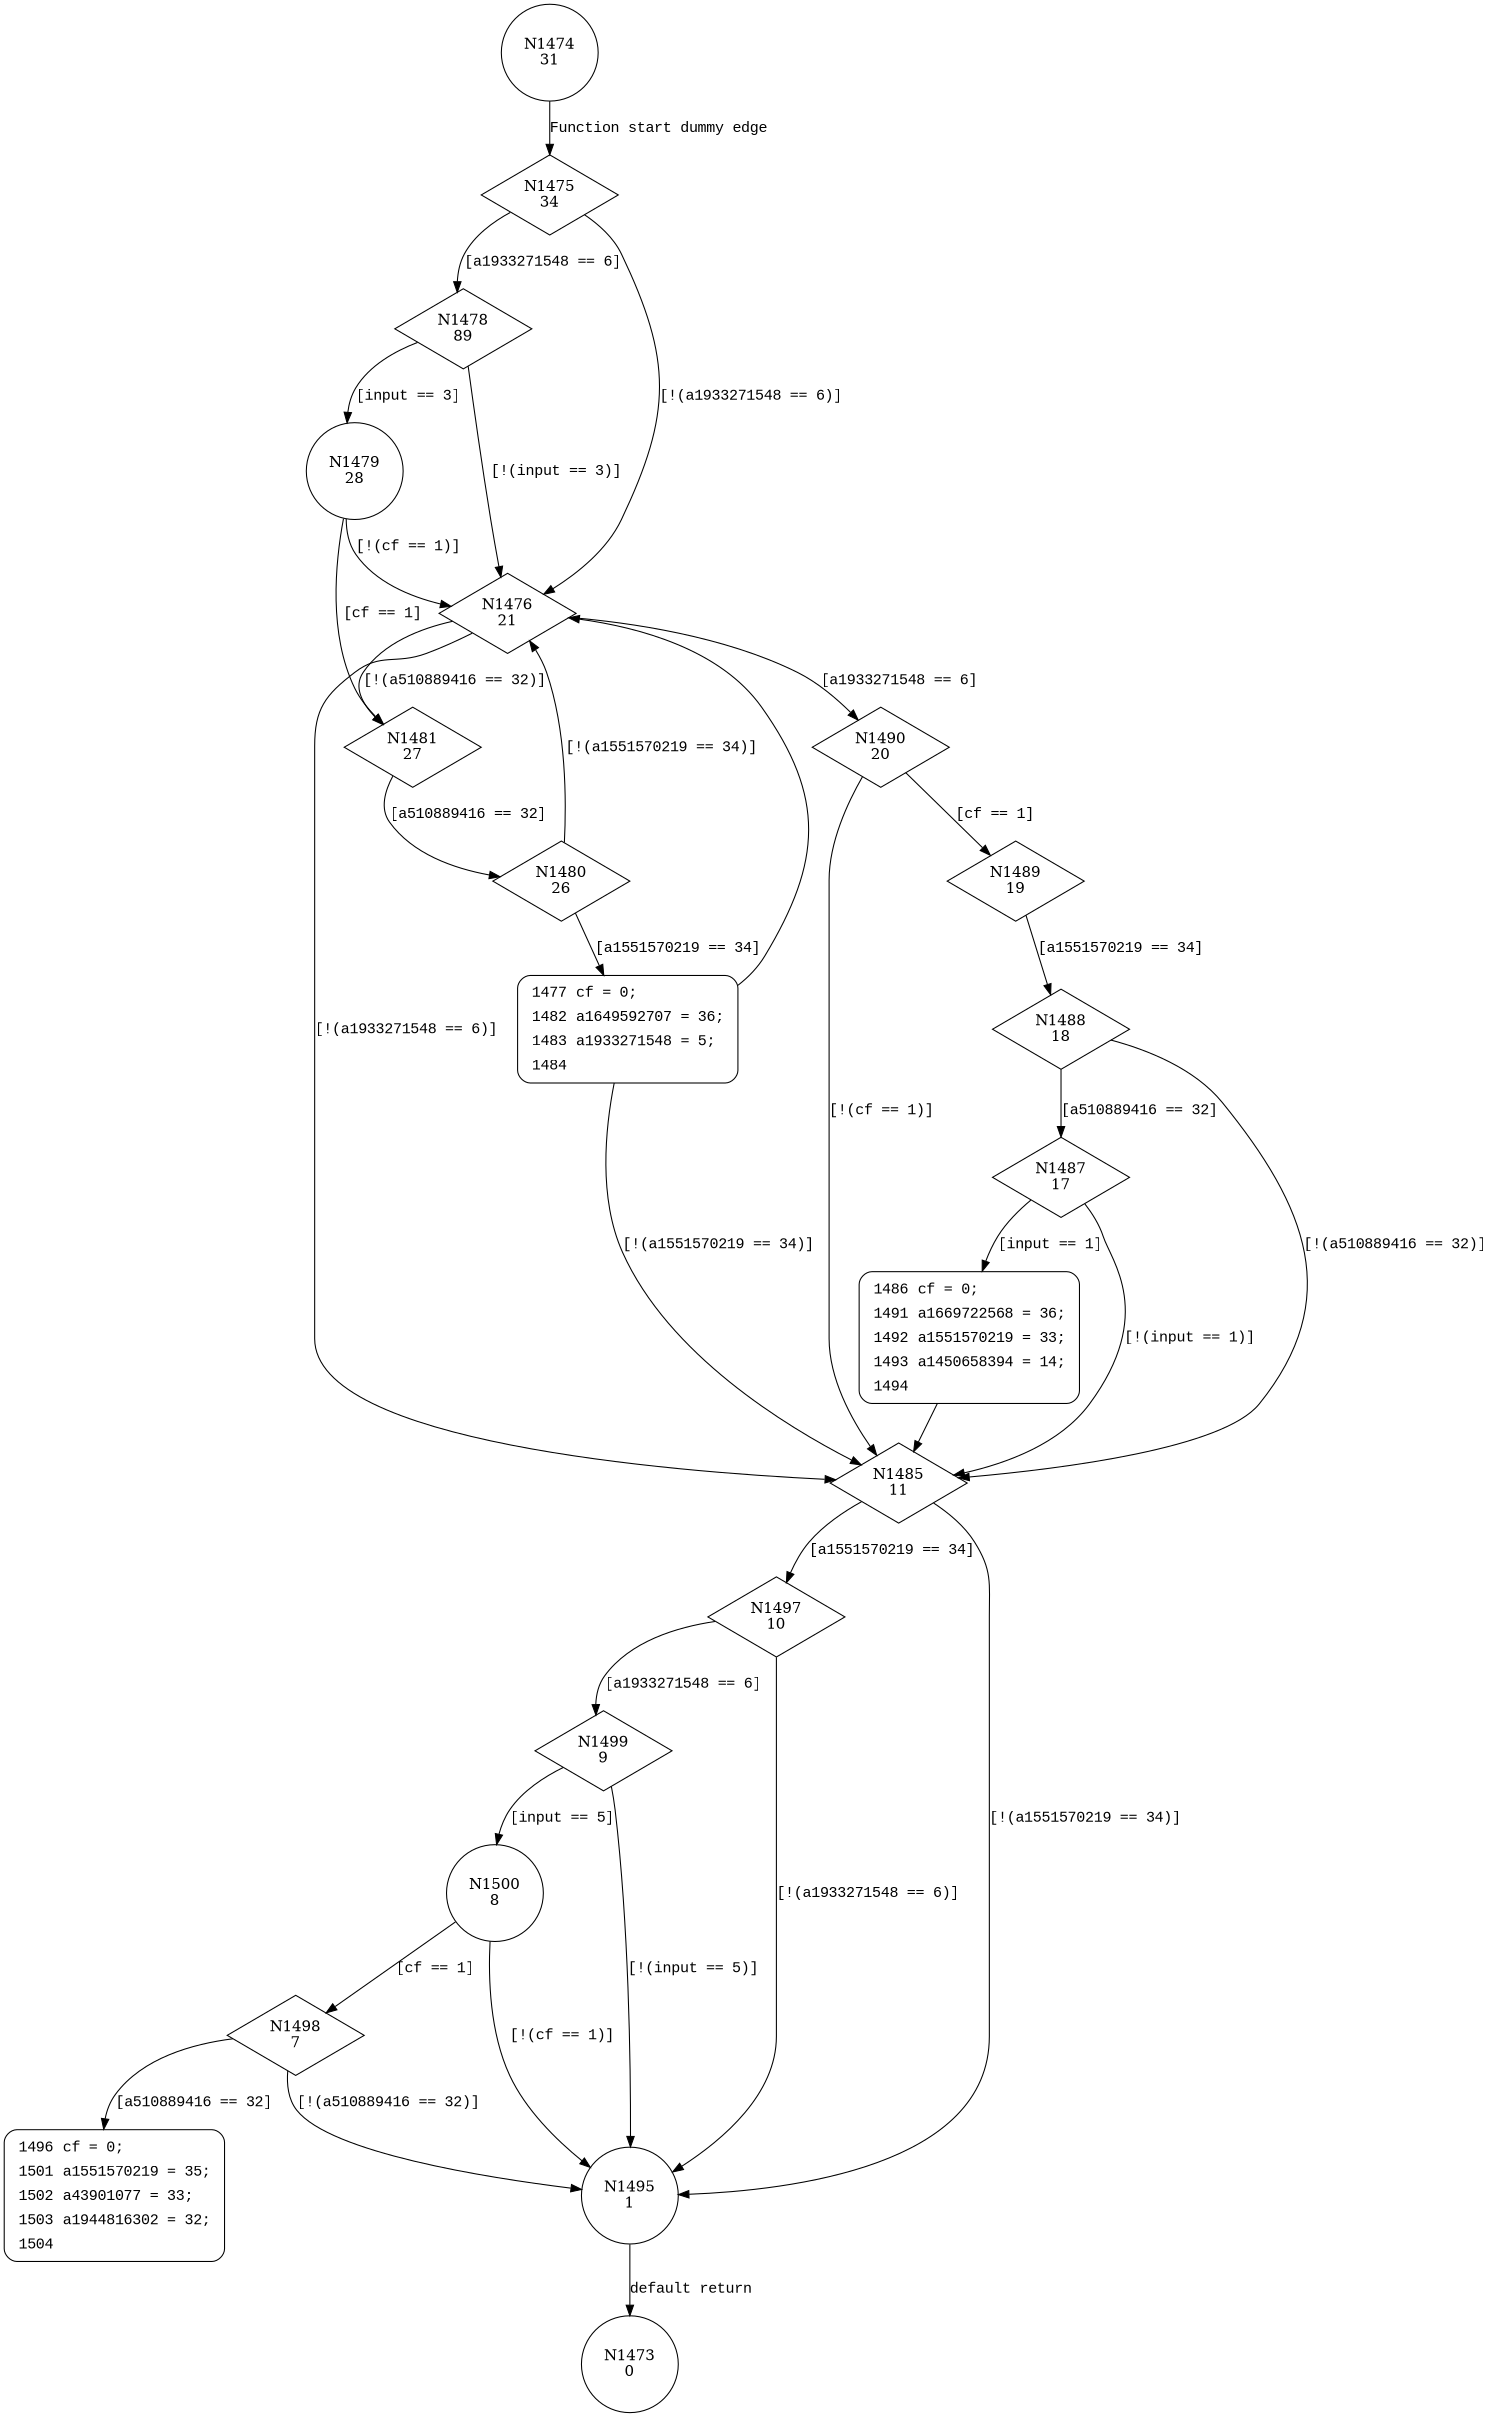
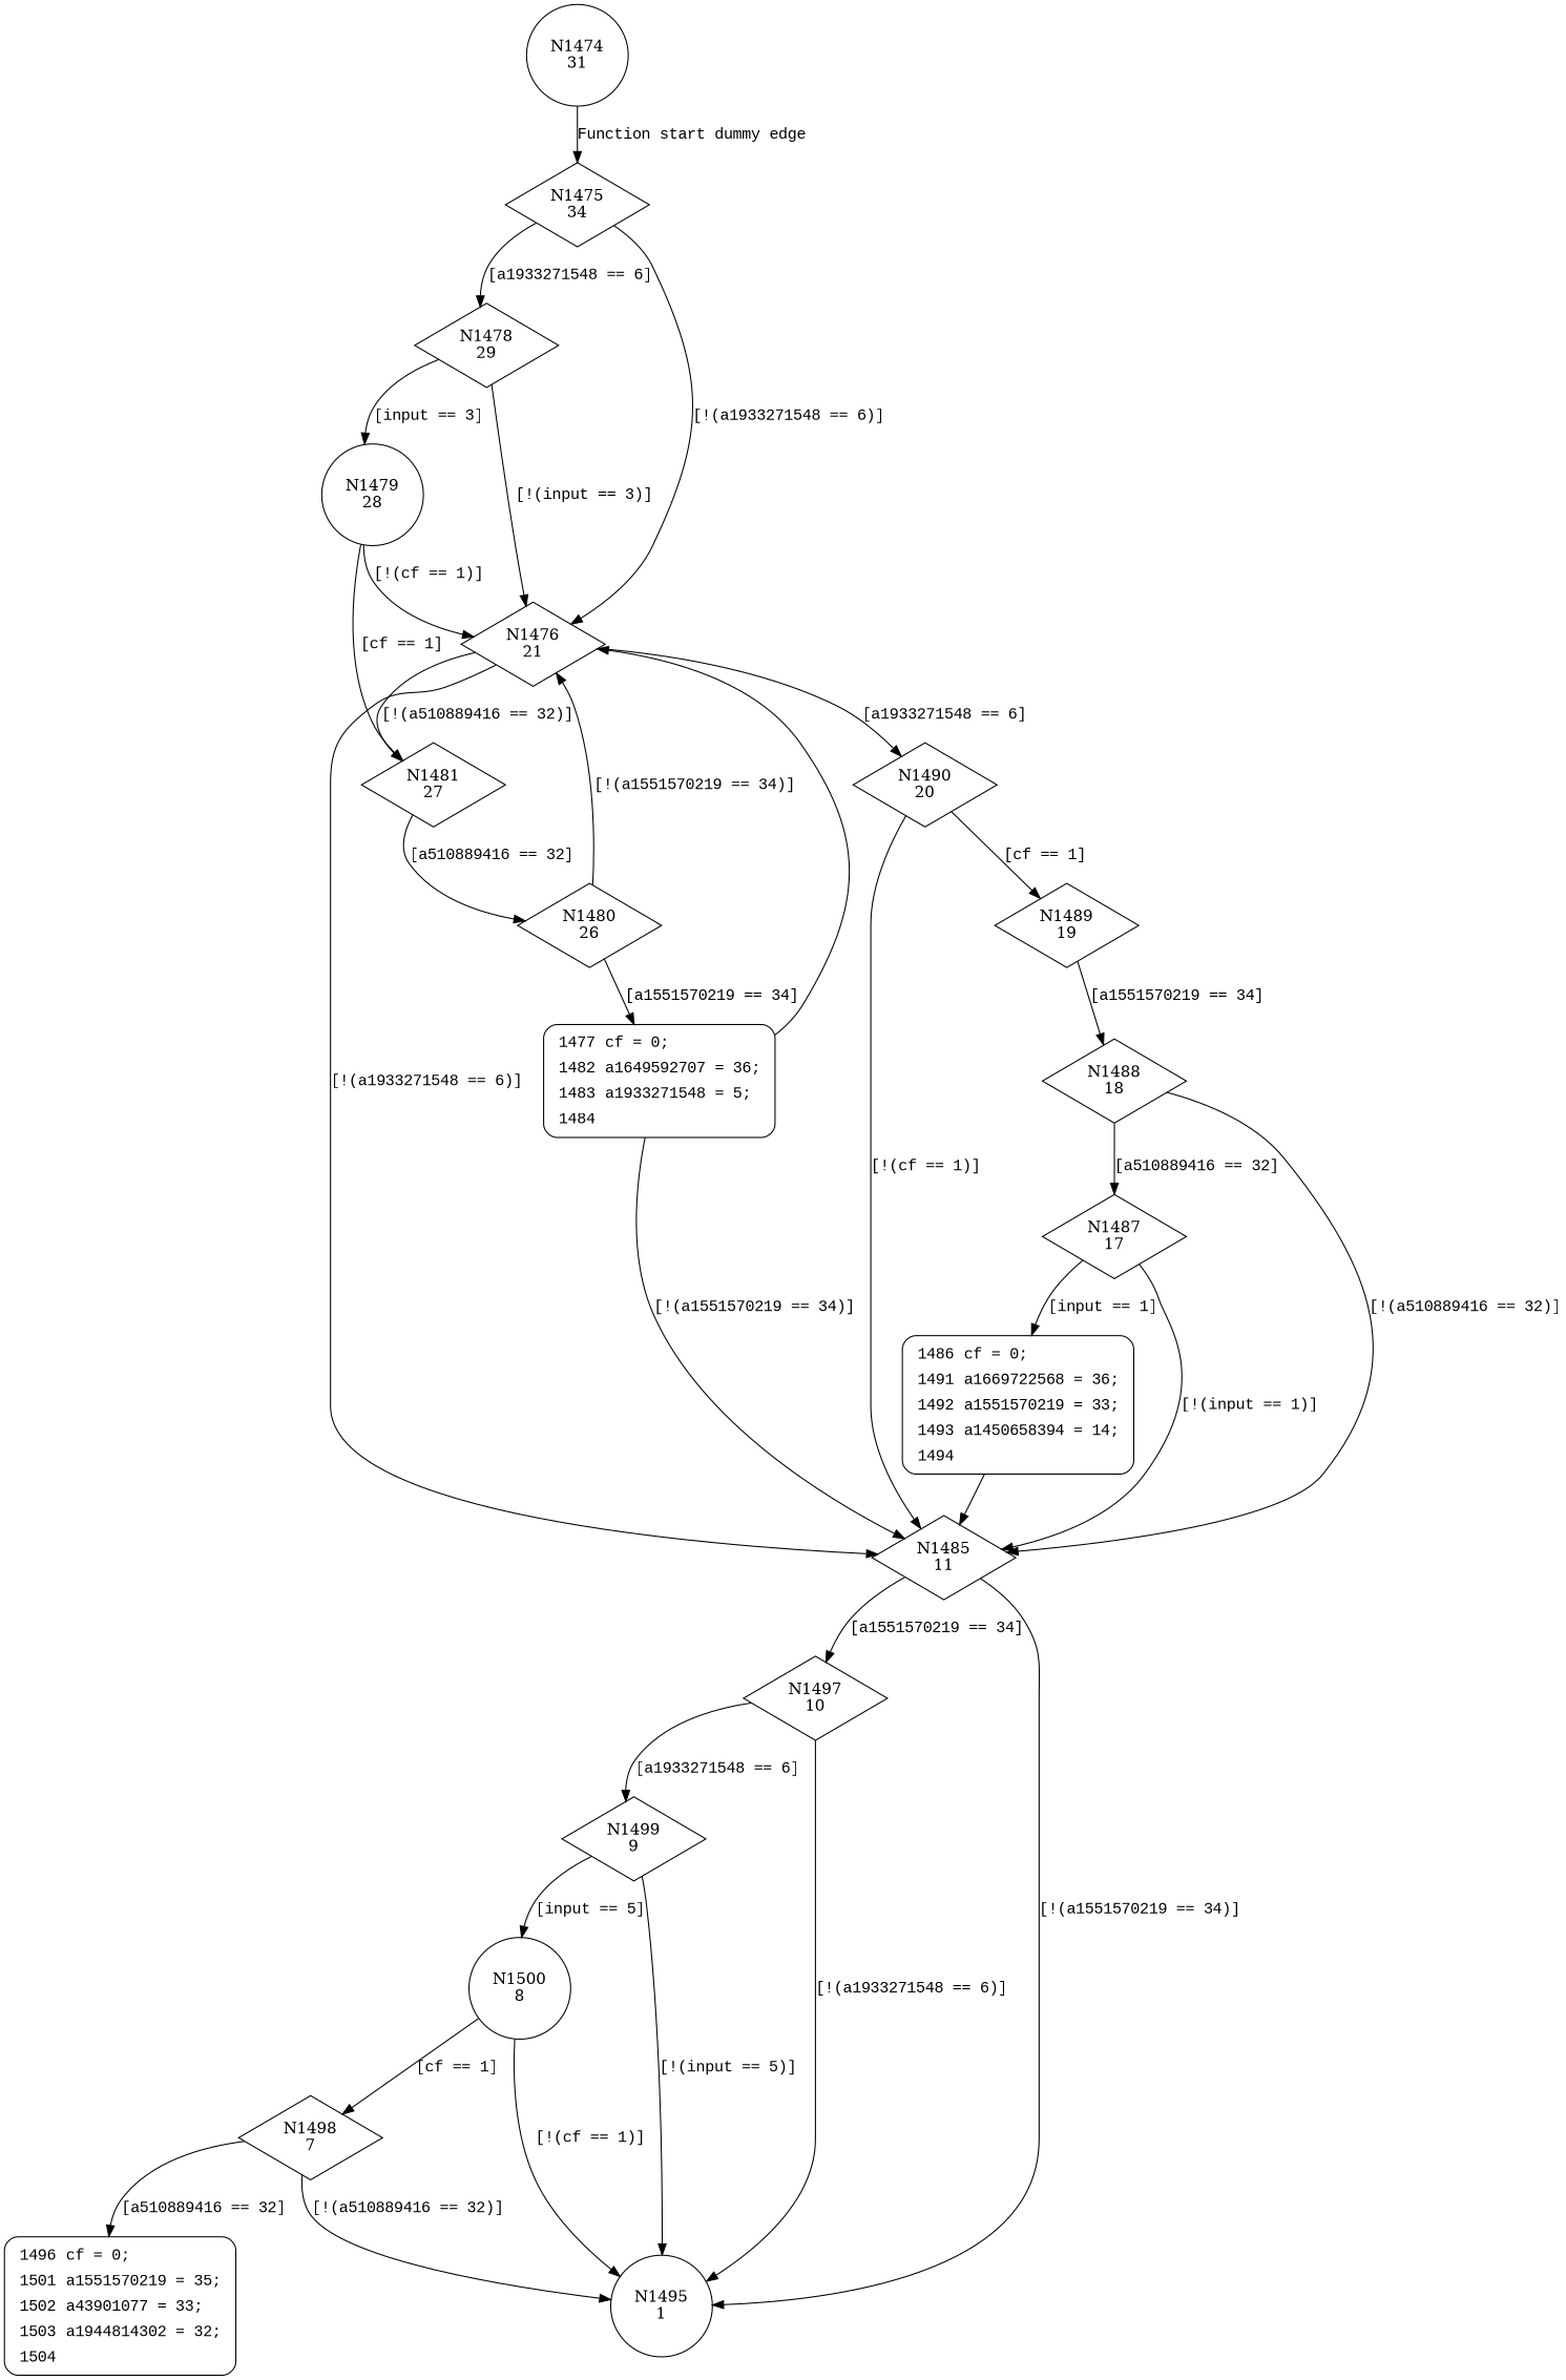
  digraph {
    node [shape=diamond]
    edge [fontname="Courier New"]
    n1 [label="N1474\n31" shape=circle]
    n2 [label="N1475\n34"]
-   n3 [label="N1478\n89"]
+   n3 [label="N1478\n29"]
    n4 [label="N1476\n21"]
    n5 [label="N1479\n28" shape=circle]
    n6 [label="N1490\n20"]
    n7 [label="N1485\n11"]
    n8 [label="N1481\n27"]
    n9 [label="N1489\n19"]
    n10 [label="N1497\n10"]
    n11 [label="N1495\n1" shape=circle]
    n12 [label="N1488\n18"]
    n13 [label="N1499\n9"]
-   n14 [label="N1473\n0" shape=circle]
    n15 [label="N1500\n8" shape=circle]
    n16 [label="N1498\n7"]
-   n17 [fillcolor=white fontname="Courier New" label=<<table border="0" cellborder="0" cellpadding="3" bgcolor="white"><tr><td align="right">1496</td><td align="left">cf = 0;</td></tr><tr><td align="right">1501</td><td align="left">a1551570219 = 35;</td></tr><tr><td align="right">1502</td><td align="left">a43901077 = 33;</td></tr><tr><td align="right">1503</td><td align="left">a1944816302 = 32;</td></tr><tr><td align="right">1504</td><td align="left"></td></tr></table>> penwidth=1 shape=Mrecord style="filled,bold"]
+   n17 [fillcolor=white fontname="Courier New" label=<<table border="0" cellborder="0" cellpadding="3" bgcolor="white"><tr><td align="right">1496</td><td align="left">cf = 0;</td></tr><tr><td align="right">1501</td><td align="left">a1551570219 = 35;</td></tr><tr><td align="right">1502</td><td align="left">a43901077 = 33;</td></tr><tr><td align="right">1503</td><td align="left">a1944814302 = 32;</td></tr><tr><td align="right">1504</td><td align="left"></td></tr></table>> penwidth=1 shape=Mrecord style="filled,bold"]
    n18 [label="N1487\n17"]
    n19 [fillcolor=white fontname="Courier New" label=<<table border="0" cellborder="0" cellpadding="3" bgcolor="white"><tr><td align="right">1486</td><td align="left">cf = 0;</td></tr><tr><td align="right">1491</td><td align="left">a1669722568 = 36;</td></tr><tr><td align="right">1492</td><td align="left">a1551570219 = 33;</td></tr><tr><td align="right">1493</td><td align="left">a1450658394 = 14;</td></tr><tr><td align="right">1494</td><td align="left"></td></tr></table>> penwidth=1 shape=Mrecord style="filled,bold"]
    n20 [label="N1480\n26"]
    n21 [fillcolor=white fontname="Courier New" label=<<table border="0" cellborder="0" cellpadding="3" bgcolor="white"><tr><td align="right">1477</td><td align="left">cf = 0;</td></tr><tr><td align="right">1482</td><td align="left">a1649592707 = 36;</td></tr><tr><td align="right">1483</td><td align="left">a1933271548 = 5;</td></tr><tr><td align="right">1484</td><td align="left"></td></tr></table>> penwidth=1 shape=Mrecord style="filled,bold"]
    n1 -> n2 [label="Function start dummy edge"]
    n2 -> n3 [label="[a1933271548 == 6]"]
    n2 -> n4 [label="[!(a1933271548 == 6)]"]
    n3 -> n4 [label="[!(input == 3)]"]
    n3 -> n5 [label="[input == 3]"]
    n4 -> n6 [label="[a1933271548 == 6]"]
    n4 -> n7 [label="[!(a1933271548 == 6)]"]
    n4 -> n8 [label="[!(a510889416 == 32)]"]
    n5 -> n4 [label="[!(cf == 1)]"]
    n5 -> n8 [label="[cf == 1]"]
    n6 -> n7 [label="[!(cf == 1)]"]
    n6 -> n9 [label="[cf == 1]"]
    n7 -> n10 [label="[a1551570219 == 34]"]
    n7 -> n11 [label="[!(a1551570219 == 34)]"]
    n8 -> n20 [label="[a510889416 == 32]"]
    n9 -> n12 [label="[a1551570219 == 34]"]
    n10 -> n11 [label="[!(a1933271548 == 6)]"]
    n10 -> n13 [label="[a1933271548 == 6]"]
-   n11 -> n14 [label="default return"]
    n12 -> n7 [label="[!(a510889416 == 32)]"]
    n12 -> n18 [label="[a510889416 == 32]"]
    n13 -> n11 [label="[!(input == 5)]"]
    n13 -> n15 [label="[input == 5]"]
    n15 -> n11 [label="[!(cf == 1)]"]
    n15 -> n16 [label="[cf == 1]"]
    n16 -> n11 [label="[!(a510889416 == 32)]"]
    n16 -> n17 [label="[a510889416 == 32]"]
    n18 -> n7 [label="[!(input == 1)]"]
    n18 -> n19 [label="[input == 1]"]
    n19 -> n7 [fontname=""]
    n20 -> n4 [label="[!(a1551570219 == 34)]"]
    n20 -> n21 [label="[a1551570219 == 34]"]
    n21 -> n4 [fontname=""]
    n21 -> n7 [label="[!(a1551570219 == 34)]"]
  }
